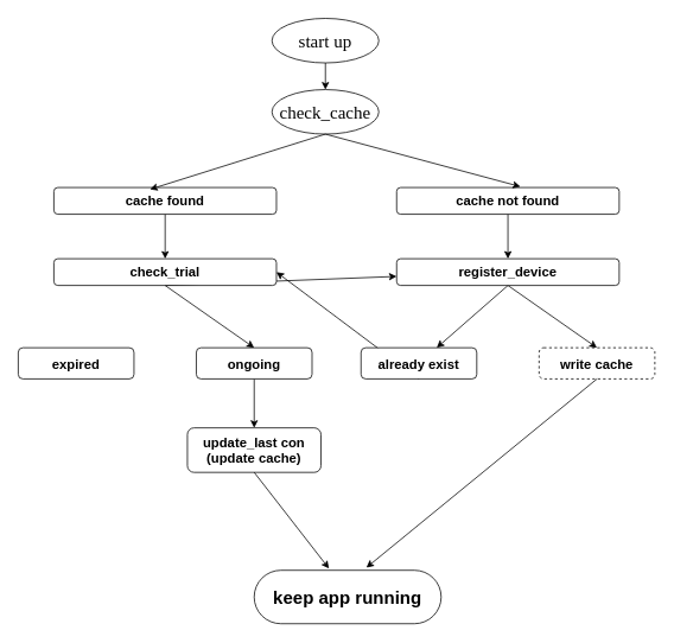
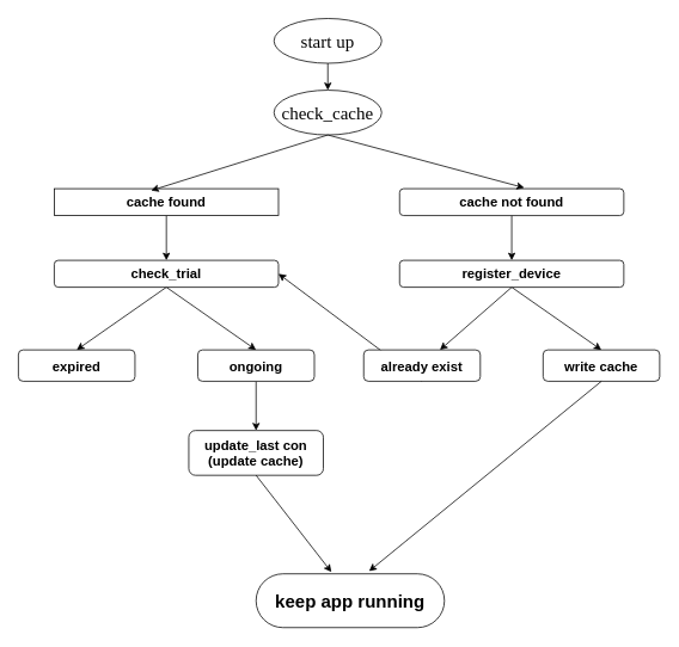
  <mxCell id="0" />
  <mxCell id="1" parent="0" />
  <mxCell id="2" value="check_cache" style="ellipse;whiteSpace=wrap;html=1;fontSize=20;fontFamily=Tahoma;fontStyle=0;strokeColor=default;strokeWidth=1;shadow=0;fillOpacity=100;" parent="1" vertex="1"><mxGeometry x="305" y="100" width="120" height="50" as="geometry" /></mxCell>
  <mxCell id="3" style="edgeStyle=none;html=1;exitX=0.5;exitY=1;exitDx=0;exitDy=0;entryX=0.5;entryY=0;entryDx=0;entryDy=0;strokeColor=default;strokeWidth=1;shadow=0;fillOpacity=100;" parent="1" source="4" target="2" edge="1"><mxGeometry relative="1" as="geometry" /></mxCell>
  <mxCell id="4" value="start up" style="ellipse;whiteSpace=wrap;html=1;fontSize=20;fontFamily=Tahoma;fontStyle=0;strokeColor=default;strokeWidth=1;shadow=0;fillOpacity=100;" parent="1" vertex="1"><mxGeometry x="305" y="20" width="120" height="50" as="geometry" /></mxCell>
  <mxCell id="5" style="edgeStyle=none;html=1;exitX=0.5;exitY=1;exitDx=0;exitDy=0;strokeColor=default;strokeWidth=1;shadow=0;fillOpacity=100;" parent="1" source="6" target="13" edge="1"><mxGeometry relative="1" as="geometry" /></mxCell>
- <mxCell id="6" value="cache found" style="rounded=1;whiteSpace=wrap;html=1;fontSize=15;fontStyle=1;strokeColor=default;strokeWidth=1;shadow=0;fillOpacity=100;" parent="1" vertex="1"><mxGeometry x="60" y="210" width="250" height="30" as="geometry" /></mxCell>
+ <mxCell id="6" value="cache found" style="whiteSpace=wrap;html=1;fontSize=15;fontStyle=1;strokeColor=default;strokeWidth=1;shadow=0;fillOpacity=100;rounded=0;" parent="1" vertex="1"><mxGeometry x="60" y="210" width="250" height="30" as="geometry" /></mxCell>
  <mxCell id="7" style="edgeStyle=none;html=1;exitX=0.5;exitY=1;exitDx=0;exitDy=0;strokeColor=default;strokeWidth=1;shadow=0;fillOpacity=100;" parent="1" source="8" target="16" edge="1"><mxGeometry relative="1" as="geometry" /></mxCell>
  <mxCell id="8" value="cache not found" style="rounded=1;whiteSpace=wrap;html=1;fontSize=15;fontStyle=1;strokeColor=default;strokeWidth=1;shadow=0;fillOpacity=100;" parent="1" vertex="1"><mxGeometry x="445" y="210" width="250" height="30" as="geometry" /></mxCell>
  <mxCell id="9" style="edgeStyle=none;html=1;exitX=0.5;exitY=1;exitDx=0;exitDy=0;entryX=0.432;entryY=0.067;entryDx=0;entryDy=0;entryPerimeter=0;strokeColor=default;strokeWidth=1;shadow=0;fillOpacity=100;" parent="1" source="2" target="6" edge="1"><mxGeometry relative="1" as="geometry" /></mxCell>
  <mxCell id="10" style="edgeStyle=none;html=1;exitX=0.5;exitY=1;exitDx=0;exitDy=0;entryX=0.556;entryY=-0.033;entryDx=0;entryDy=0;entryPerimeter=0;strokeColor=default;strokeWidth=1;shadow=0;fillOpacity=100;" parent="1" source="2" target="8" edge="1"><mxGeometry relative="1" as="geometry" /></mxCell>
  <mxCell id="11" style="edgeStyle=none;html=1;exitX=0.5;exitY=1;exitDx=0;exitDy=0;entryX=0.5;entryY=0;entryDx=0;entryDy=0;strokeColor=default;strokeWidth=1;shadow=0;fillOpacity=100;" parent="1" source="13" target="22" edge="1"><mxGeometry relative="1" as="geometry" /></mxCell>
- <mxCell id="12" style="edgeStyle=none;html=1;exitX=0.5;exitY=1;exitDx=0;exitDy=0;strokeColor=default;strokeWidth=1;shadow=0;fillOpacity=100;" parent="1" source="13" target="16" edge="1"><mxGeometry relative="1" as="geometry" /></mxCell>
+ <mxCell id="12" style="edgeStyle=none;html=1;exitX=0.5;exitY=1;exitDx=0;exitDy=0;entryX=0.5;entryY=0;entryDx=0;entryDy=0;strokeColor=default;strokeWidth=1;shadow=0;fillOpacity=100;" parent="1" source="13" target="20" edge="1"><mxGeometry relative="1" as="geometry" /></mxCell>
  <mxCell id="13" value="check_trial" style="rounded=1;whiteSpace=wrap;html=1;fontSize=15;fontStyle=1;strokeColor=default;strokeWidth=1;shadow=0;fillOpacity=100;" parent="1" vertex="1"><mxGeometry x="60" y="290" width="250" height="30" as="geometry" /></mxCell>
  <mxCell id="14" style="edgeStyle=none;html=1;exitX=0.5;exitY=1;exitDx=0;exitDy=0;" parent="1" source="16" target="19" edge="1"><mxGeometry relative="1" as="geometry" /></mxCell>
  <mxCell id="15" style="edgeStyle=none;html=1;exitX=0.5;exitY=1;exitDx=0;exitDy=0;entryX=0.5;entryY=0;entryDx=0;entryDy=0;" parent="1" source="16" target="17" edge="1"><mxGeometry relative="1" as="geometry" /></mxCell>
  <mxCell id="16" value="register_device" style="rounded=1;whiteSpace=wrap;html=1;fontSize=15;fontStyle=1;strokeColor=default;strokeWidth=1;shadow=0;fillOpacity=100;" parent="1" vertex="1"><mxGeometry x="445" y="290" width="250" height="30" as="geometry" /></mxCell>
- <mxCell id="17" value="write cache" style="whiteSpace=wrap;html=1;fontSize=15;rounded=1;fontStyle=1;strokeColor=default;strokeWidth=1;shadow=0;fillOpacity=100;dashed=1;" parent="1" vertex="1"><mxGeometry x="605" y="390" width="130" height="35" as="geometry" /></mxCell>
+ <mxCell id="17" value="write cache" style="whiteSpace=wrap;html=1;fontSize=15;rounded=1;fontStyle=1;strokeColor=default;strokeWidth=1;shadow=0;fillOpacity=100;" parent="1" vertex="1"><mxGeometry x="605" y="390" width="130" height="35" as="geometry" /></mxCell>
  <mxCell id="18" style="edgeStyle=none;html=1;exitX=0.5;exitY=1;exitDx=0;exitDy=0;entryX=1;entryY=0.5;entryDx=0;entryDy=0;strokeColor=default;strokeWidth=1;shadow=0;fillOpacity=100;" parent="1" source="19" target="13" edge="1"><mxGeometry relative="1" as="geometry" /></mxCell>
  <mxCell id="19" value="already exist" style="whiteSpace=wrap;html=1;fontSize=15;rounded=1;fontStyle=1;strokeColor=default;strokeWidth=1;shadow=0;fillOpacity=100;" parent="1" vertex="1"><mxGeometry x="405" y="390" width="130" height="35" as="geometry" /></mxCell>
  <mxCell id="20" value="expired" style="whiteSpace=wrap;html=1;fontSize=15;rounded=1;fontStyle=1;strokeColor=default;strokeWidth=1;shadow=0;fillOpacity=100;" parent="1" vertex="1"><mxGeometry x="20" y="390" width="130" height="35" as="geometry" /></mxCell>
  <mxCell id="21" style="edgeStyle=none;html=1;exitX=0.5;exitY=1;exitDx=0;exitDy=0;entryX=0.5;entryY=0;entryDx=0;entryDy=0;strokeColor=default;strokeWidth=1;shadow=0;fillOpacity=100;" parent="1" source="22" target="23" edge="1"><mxGeometry relative="1" as="geometry" /></mxCell>
  <mxCell id="22" value="ongoing" style="whiteSpace=wrap;html=1;fontSize=15;rounded=1;fontStyle=1;strokeColor=default;strokeWidth=1;shadow=0;fillOpacity=100;" parent="1" vertex="1"><mxGeometry x="220" y="390" width="130" height="35" as="geometry" /></mxCell>
  <mxCell id="23" value="&lt;font style=&quot;color: rgb(0, 0, 0);&quot;&gt;update_last&amp;nbsp;&lt;span style=&quot;background-color: transparent;&quot;&gt;c&lt;font style=&quot;color: rgb(0, 0, 0);&quot;&gt;on&lt;/font&gt;&lt;/span&gt;&lt;/font&gt;&lt;div&gt;&lt;span style=&quot;background-color: transparent;&quot;&gt;&lt;font style=&quot;color: rgb(0, 0, 0);&quot;&gt;(update cache)&lt;/font&gt;&lt;/span&gt;&lt;/div&gt;" style="whiteSpace=wrap;html=1;fontSize=15;rounded=1;fontStyle=1;strokeColor=default;strokeWidth=1;shadow=0;fillOpacity=100;" parent="1" vertex="1"><mxGeometry x="210" y="480" width="150" height="50" as="geometry" /></mxCell>
  <mxCell id="24" value="&lt;font style=&quot;color: rgb(0, 0, 0);&quot;&gt;&lt;b&gt;keep app running&lt;/b&gt;&lt;/font&gt;" style="rounded=1;whiteSpace=wrap;html=1;fontSize=20;arcSize=50;strokeColor=default;strokeWidth=1;shadow=0;fillOpacity=100;" parent="1" vertex="1"><mxGeometry x="285" y="640" width="210" height="60" as="geometry" /></mxCell>
  <mxCell id="25" style="edgeStyle=none;html=1;exitX=0.5;exitY=1;exitDx=0;exitDy=0;entryX=0.4;entryY=-0.033;entryDx=0;entryDy=0;entryPerimeter=0;strokeColor=default;strokeWidth=1;shadow=0;fillOpacity=100;" parent="1" source="23" target="24" edge="1"><mxGeometry relative="1" as="geometry" /></mxCell>
  <mxCell id="26" style="edgeStyle=none;html=1;exitX=0.5;exitY=1;exitDx=0;exitDy=0;entryX=0.6;entryY=-0.05;entryDx=0;entryDy=0;entryPerimeter=0;strokeColor=default;strokeWidth=1;shadow=0;fillOpacity=100;" parent="1" source="17" target="24" edge="1"><mxGeometry relative="1" as="geometry" /></mxCell>
